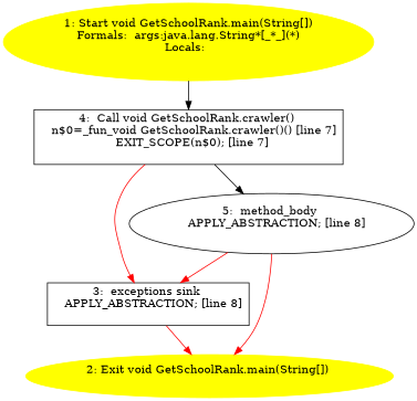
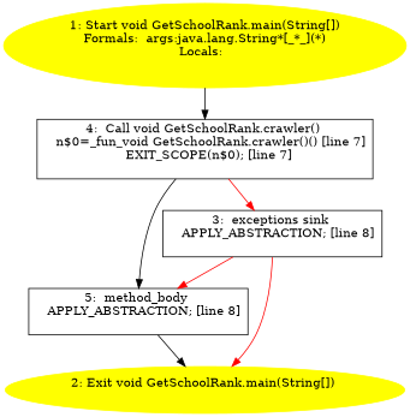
  digraph {
    node [shape=box]
    n1 [color=yellow label="1: Start void GetSchoolRank.main(String[])\nFormals:  args:java.lang.String*[_*_](*)\nLocals:  \n  " style=filled shape=""]
    n2 [label="4:  Call void GetSchoolRank.crawler() \n   n$0=_fun_void GetSchoolRank.crawler()() [line 7]\n  EXIT_SCOPE(n$0); [line 7]\n "]
    n3 [label="3:  exceptions sink \n   APPLY_ABSTRACTION; [line 8]\n "]
-   n4 [label="5:  method_body \n   APPLY_ABSTRACTION; [line 8]\n " shape=ellipse]
+   n4 [label="5:  method_body \n   APPLY_ABSTRACTION; [line 8]\n "]
    n5 [color=yellow label="2: Exit void GetSchoolRank.main(String[]) \n  " style=filled shape=""]
    n1 -> n2
    n2 -> n3 [color=red]
    n2 -> n4
    n3 -> n5 [color=red]
-   n4 -> n3 [color=red]
-   n4 -> n5 [color=red]
+   n3 -> n4 [color=red]
+   n4 -> n5
  }
